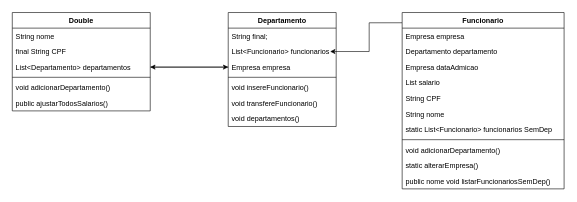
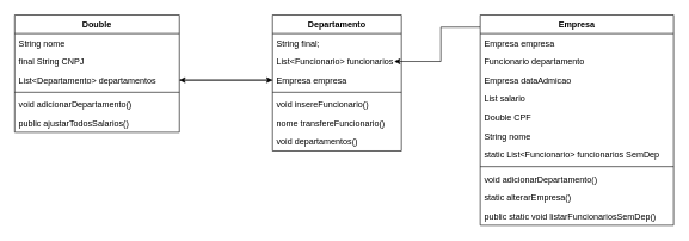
  <mxCell id="0" />
  <mxCell id="1" parent="0" />
  <mxCell id="2" value="Departamento" style="swimlane;fontStyle=1;align=center;verticalAlign=top;childLayout=stackLayout;horizontal=1;startSize=26;horizontalStack=0;resizeParent=1;resizeParentMax=0;resizeLast=0;collapsible=1;marginBottom=0;" parent="1" vertex="1"><mxGeometry x="380" y="20" width="180" height="190" as="geometry" /></mxCell>
  <mxCell id="3" value="String final;" style="text;strokeColor=none;fillColor=none;align=left;verticalAlign=top;spacingLeft=4;spacingRight=4;overflow=hidden;rotatable=0;points=[[0,0.5],[1,0.5]];portConstraint=eastwest;" parent="2" vertex="1"><mxGeometry y="26" width="180" height="26" as="geometry" /></mxCell>
  <mxCell id="4" value="List&lt;Funcionario&gt; funcionarios" style="text;strokeColor=none;fillColor=none;align=left;verticalAlign=top;spacingLeft=4;spacingRight=4;overflow=hidden;rotatable=0;points=[[0,0.5],[1,0.5]];portConstraint=eastwest;" parent="2" vertex="1"><mxGeometry y="52" width="180" height="26" as="geometry" /></mxCell>
  <mxCell id="5" value="Empresa empresa" style="text;strokeColor=none;fillColor=none;align=left;verticalAlign=top;spacingLeft=4;spacingRight=4;overflow=hidden;rotatable=0;points=[[0,0.5],[1,0.5]];portConstraint=eastwest;" parent="2" vertex="1"><mxGeometry y="78" width="180" height="26" as="geometry" /></mxCell>
  <mxCell id="6" value="" style="line;strokeWidth=1;fillColor=none;align=left;verticalAlign=middle;spacingTop=-1;spacingLeft=3;spacingRight=3;rotatable=0;labelPosition=right;points=[];portConstraint=eastwest;strokeColor=inherit;" parent="2" vertex="1"><mxGeometry y="104" width="180" height="8" as="geometry" /></mxCell>
  <mxCell id="7" value="void insereFuncionario()" style="text;strokeColor=none;fillColor=none;align=left;verticalAlign=top;spacingLeft=4;spacingRight=4;overflow=hidden;rotatable=0;points=[[0,0.5],[1,0.5]];portConstraint=eastwest;" parent="2" vertex="1"><mxGeometry y="112" width="180" height="26" as="geometry" /></mxCell>
- <mxCell id="8" value="void transfereFuncionario()" style="text;strokeColor=none;fillColor=none;align=left;verticalAlign=top;spacingLeft=4;spacingRight=4;overflow=hidden;rotatable=0;points=[[0,0.5],[1,0.5]];portConstraint=eastwest;" parent="2" vertex="1"><mxGeometry y="138" width="180" height="26" as="geometry" /></mxCell>
+ <mxCell id="8" value="nome transfereFuncionario()" style="text;strokeColor=none;fillColor=none;align=left;verticalAlign=top;spacingLeft=4;spacingRight=4;overflow=hidden;rotatable=0;points=[[0,0.5],[1,0.5]];portConstraint=eastwest;" parent="2" vertex="1"><mxGeometry y="138" width="180" height="26" as="geometry" /></mxCell>
  <mxCell id="9" value="void departamentos()" style="text;strokeColor=none;fillColor=none;align=left;verticalAlign=top;spacingLeft=4;spacingRight=4;overflow=hidden;rotatable=0;points=[[0,0.5],[1,0.5]];portConstraint=eastwest;" parent="2" vertex="1"><mxGeometry y="164" width="180" height="26" as="geometry" /></mxCell>
  <mxCell id="10" value="Double" style="swimlane;fontStyle=1;align=center;verticalAlign=top;childLayout=stackLayout;horizontal=1;startSize=26;horizontalStack=0;resizeParent=1;resizeParentMax=0;resizeLast=0;collapsible=1;marginBottom=0;" parent="1" vertex="1"><mxGeometry x="20" y="20" width="230" height="164" as="geometry" /></mxCell>
  <mxCell id="11" value="String nome" style="text;strokeColor=none;fillColor=none;align=left;verticalAlign=top;spacingLeft=4;spacingRight=4;overflow=hidden;rotatable=0;points=[[0,0.5],[1,0.5]];portConstraint=eastwest;" parent="10" vertex="1"><mxGeometry y="26" width="230" height="26" as="geometry" /></mxCell>
- <mxCell id="12" value="final String CPF" style="text;strokeColor=none;fillColor=none;align=left;verticalAlign=top;spacingLeft=4;spacingRight=4;overflow=hidden;rotatable=0;points=[[0,0.5],[1,0.5]];portConstraint=eastwest;" parent="10" vertex="1"><mxGeometry y="52" width="230" height="26" as="geometry" /></mxCell>
+ <mxCell id="12" value="final String CNPJ" style="text;strokeColor=none;fillColor=none;align=left;verticalAlign=top;spacingLeft=4;spacingRight=4;overflow=hidden;rotatable=0;points=[[0,0.5],[1,0.5]];portConstraint=eastwest;" parent="10" vertex="1"><mxGeometry y="52" width="230" height="26" as="geometry" /></mxCell>
  <mxCell id="13" value="List&lt;Departamento&gt; departamentos" style="text;strokeColor=none;fillColor=none;align=left;verticalAlign=top;spacingLeft=4;spacingRight=4;overflow=hidden;rotatable=0;points=[[0,0.5],[1,0.5]];portConstraint=eastwest;" parent="10" vertex="1"><mxGeometry y="78" width="230" height="26" as="geometry" /></mxCell>
  <mxCell id="14" value="" style="line;strokeWidth=1;fillColor=none;align=left;verticalAlign=middle;spacingTop=-1;spacingLeft=3;spacingRight=3;rotatable=0;labelPosition=right;points=[];portConstraint=eastwest;strokeColor=inherit;" parent="10" vertex="1"><mxGeometry y="104" width="230" height="8" as="geometry" /></mxCell>
  <mxCell id="15" value="void adicionarDepartamento()" style="text;strokeColor=none;fillColor=none;align=left;verticalAlign=top;spacingLeft=4;spacingRight=4;overflow=hidden;rotatable=0;points=[[0,0.5],[1,0.5]];portConstraint=eastwest;" parent="10" vertex="1"><mxGeometry y="112" width="230" height="26" as="geometry" /></mxCell>
  <mxCell id="16" value="public ajustarTodosSalarios()" style="text;strokeColor=none;fillColor=none;align=left;verticalAlign=top;spacingLeft=4;spacingRight=4;overflow=hidden;rotatable=0;points=[[0,0.5],[1,0.5]];portConstraint=eastwest;" parent="10" vertex="1"><mxGeometry y="138" width="230" height="26" as="geometry" /></mxCell>
  <mxCell id="17" style="edgeStyle=orthogonalEdgeStyle;rounded=0;orthogonalLoop=1;jettySize=auto;html=1;entryX=0.944;entryY=0.5;entryDx=0;entryDy=0;entryPerimeter=0;exitX=0;exitY=0.058;exitDx=0;exitDy=0;exitPerimeter=0;" parent="1" source="20" target="4" edge="1"><mxGeometry relative="1" as="geometry" /></mxCell>
  <mxCell id="18" style="edgeStyle=orthogonalEdgeStyle;rounded=0;orthogonalLoop=1;jettySize=auto;html=1;" parent="1" source="5" target="13" edge="1"><mxGeometry relative="1" as="geometry" /></mxCell>
  <mxCell id="19" style="edgeStyle=orthogonalEdgeStyle;rounded=0;orthogonalLoop=1;jettySize=auto;html=1;" parent="1" source="13" target="5" edge="1"><mxGeometry relative="1" as="geometry" /></mxCell>
- <mxCell id="20" value="Funcionario" style="swimlane;fontStyle=1;align=center;verticalAlign=top;childLayout=stackLayout;horizontal=1;startSize=26;horizontalStack=0;resizeParent=1;resizeParentMax=0;resizeLast=0;collapsible=1;marginBottom=0;" parent="1" vertex="1"><mxGeometry x="670" y="20" width="270" height="294" as="geometry" /></mxCell>
+ <mxCell id="20" value="Empresa" style="swimlane;fontStyle=1;align=center;verticalAlign=top;childLayout=stackLayout;horizontal=1;startSize=26;horizontalStack=0;resizeParent=1;resizeParentMax=0;resizeLast=0;collapsible=1;marginBottom=0;" parent="1" vertex="1"><mxGeometry x="670" y="20" width="270" height="294" as="geometry" /></mxCell>
  <mxCell id="21" value="Empresa empresa" style="text;strokeColor=none;fillColor=none;align=left;verticalAlign=top;spacingLeft=4;spacingRight=4;overflow=hidden;rotatable=0;points=[[0,0.5],[1,0.5]];portConstraint=eastwest;" parent="20" vertex="1"><mxGeometry y="26" width="270" height="26" as="geometry" /></mxCell>
- <mxCell id="22" value="Departamento departamento" style="text;strokeColor=none;fillColor=none;align=left;verticalAlign=top;spacingLeft=4;spacingRight=4;overflow=hidden;rotatable=0;points=[[0,0.5],[1,0.5]];portConstraint=eastwest;" parent="20" vertex="1"><mxGeometry y="52" width="270" height="26" as="geometry" /></mxCell>
+ <mxCell id="22" value="Funcionario departamento" style="text;strokeColor=none;fillColor=none;align=left;verticalAlign=top;spacingLeft=4;spacingRight=4;overflow=hidden;rotatable=0;points=[[0,0.5],[1,0.5]];portConstraint=eastwest;" parent="20" vertex="1"><mxGeometry y="52" width="270" height="26" as="geometry" /></mxCell>
  <mxCell id="23" value="Empresa dataAdmicao" style="text;strokeColor=none;fillColor=none;align=left;verticalAlign=top;spacingLeft=4;spacingRight=4;overflow=hidden;rotatable=0;points=[[0,0.5],[1,0.5]];portConstraint=eastwest;" parent="20" vertex="1"><mxGeometry y="78" width="270" height="26" as="geometry" /></mxCell>
  <mxCell id="24" value="List salario" style="text;strokeColor=none;fillColor=none;align=left;verticalAlign=top;spacingLeft=4;spacingRight=4;overflow=hidden;rotatable=0;points=[[0,0.5],[1,0.5]];portConstraint=eastwest;" parent="20" vertex="1"><mxGeometry y="104" width="270" height="26" as="geometry" /></mxCell>
- <mxCell id="25" value="String CPF" style="text;strokeColor=none;fillColor=none;align=left;verticalAlign=top;spacingLeft=4;spacingRight=4;overflow=hidden;rotatable=0;points=[[0,0.5],[1,0.5]];portConstraint=eastwest;" parent="20" vertex="1"><mxGeometry y="130" width="270" height="26" as="geometry" /></mxCell>
+ <mxCell id="25" value="Double CPF" style="text;strokeColor=none;fillColor=none;align=left;verticalAlign=top;spacingLeft=4;spacingRight=4;overflow=hidden;rotatable=0;points=[[0,0.5],[1,0.5]];portConstraint=eastwest;" parent="20" vertex="1"><mxGeometry y="130" width="270" height="26" as="geometry" /></mxCell>
  <mxCell id="26" value="String nome" style="text;strokeColor=none;fillColor=none;align=left;verticalAlign=top;spacingLeft=4;spacingRight=4;overflow=hidden;rotatable=0;points=[[0,0.5],[1,0.5]];portConstraint=eastwest;" parent="20" vertex="1"><mxGeometry y="156" width="270" height="26" as="geometry" /></mxCell>
  <mxCell id="27" value="static List&lt;Funcionario&gt; funcionarios SemDep" style="text;strokeColor=none;fillColor=none;align=left;verticalAlign=top;spacingLeft=4;spacingRight=4;overflow=hidden;rotatable=0;points=[[0,0.5],[1,0.5]];portConstraint=eastwest;" vertex="1" parent="20"><mxGeometry y="182" width="270" height="26" as="geometry" /></mxCell>
  <mxCell id="28" value="" style="line;strokeWidth=1;fillColor=none;align=left;verticalAlign=middle;spacingTop=-1;spacingLeft=3;spacingRight=3;rotatable=0;labelPosition=right;points=[];portConstraint=eastwest;strokeColor=inherit;" parent="20" vertex="1"><mxGeometry y="208" width="270" height="8" as="geometry" /></mxCell>
  <mxCell id="29" value="void adicionarDepartamento()" style="text;strokeColor=none;fillColor=none;align=left;verticalAlign=top;spacingLeft=4;spacingRight=4;overflow=hidden;rotatable=0;points=[[0,0.5],[1,0.5]];portConstraint=eastwest;" parent="20" vertex="1"><mxGeometry y="216" width="270" height="26" as="geometry" /></mxCell>
  <mxCell id="30" value="static alterarEmpresa()" style="text;strokeColor=none;fillColor=none;align=left;verticalAlign=top;spacingLeft=4;spacingRight=4;overflow=hidden;rotatable=0;points=[[0,0.5],[1,0.5]];portConstraint=eastwest;" parent="20" vertex="1"><mxGeometry y="242" width="270" height="26" as="geometry" /></mxCell>
- <mxCell id="31" value="public nome void listarFuncionariosSemDep()" style="text;strokeColor=none;fillColor=none;align=left;verticalAlign=top;spacingLeft=4;spacingRight=4;overflow=hidden;rotatable=0;points=[[0,0.5],[1,0.5]];portConstraint=eastwest;" vertex="1" parent="20"><mxGeometry y="268" width="270" height="26" as="geometry" /></mxCell>
+ <mxCell id="31" value="public static void listarFuncionariosSemDep()" style="text;strokeColor=none;fillColor=none;align=left;verticalAlign=top;spacingLeft=4;spacingRight=4;overflow=hidden;rotatable=0;points=[[0,0.5],[1,0.5]];portConstraint=eastwest;" vertex="1" parent="20"><mxGeometry y="268" width="270" height="26" as="geometry" /></mxCell>
